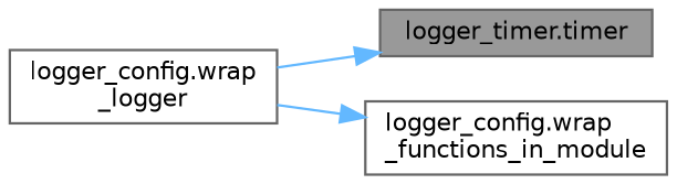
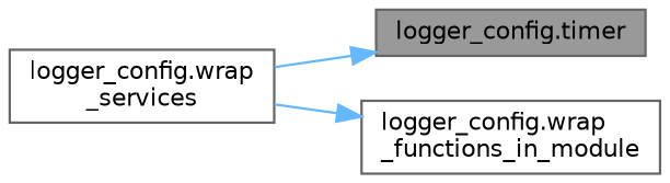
  digraph {
    rankdir=RL
    node [color=grey40 fillcolor=white fontname=Helvetica fontsize=10 shape=box style=filled]
    edge [color=steelblue1 dir=back fontname=Helvetica fontsize=10 labelfontname=Helvetica labelfontsize=10 style=solid]
-   n1 [color=gray40 fillcolor=grey60 fontcolor=black height=0.2 label="logger_timer.timer" width=0.4]
-   n2 [height=0.2 label="logger_config.wrap\l_logger" width=0.4]
+   n1 [color=gray40 fillcolor=grey60 fontcolor=black height=0.2 label="logger_config.timer" width=0.4]
+   n2 [height=0.2 label="logger_config.wrap\l_services" width=0.4]
    n3 [height=0.2 label="logger_config.wrap\l_functions_in_module" width=0.4]
    n1 -> n2
    n3 -> n2
  }
